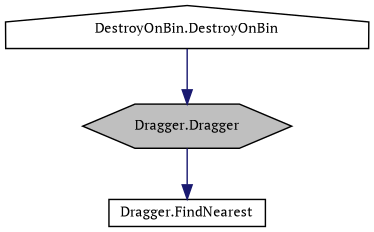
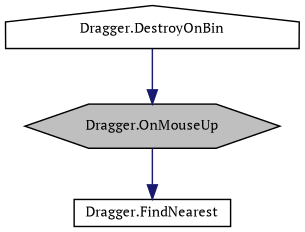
  digraph {
    fontname="PT Serif"
    rankdir=TB
    node [color=black fillcolor=white fontname="PT Serif" fontsize=10 style=filled]
    edge [color=midnightblue fontname="PT Serif" fontsize=10 labelfontname=Helvetica labelfontsize=10 style=solid]
-   n1 [fillcolor=grey75 fontcolor=black height=0.2 label="Dragger.Dragger" shape=hexagon width=0.4]
+   n1 [fillcolor=grey75 fontcolor=black height=0.2 label="Dragger.OnMouseUp" shape=hexagon width=0.4]
    n2 [height=0.2 label="Dragger.FindNearest" shape=box width=0.4]
-   n3 [height=0.2 label="DestroyOnBin.DestroyOnBin" shape=house width=0.4]
+   n3 [height=0.2 label="Dragger.DestroyOnBin" shape=house width=0.4]
    n1 -> n2
    n3 -> n1
  }
